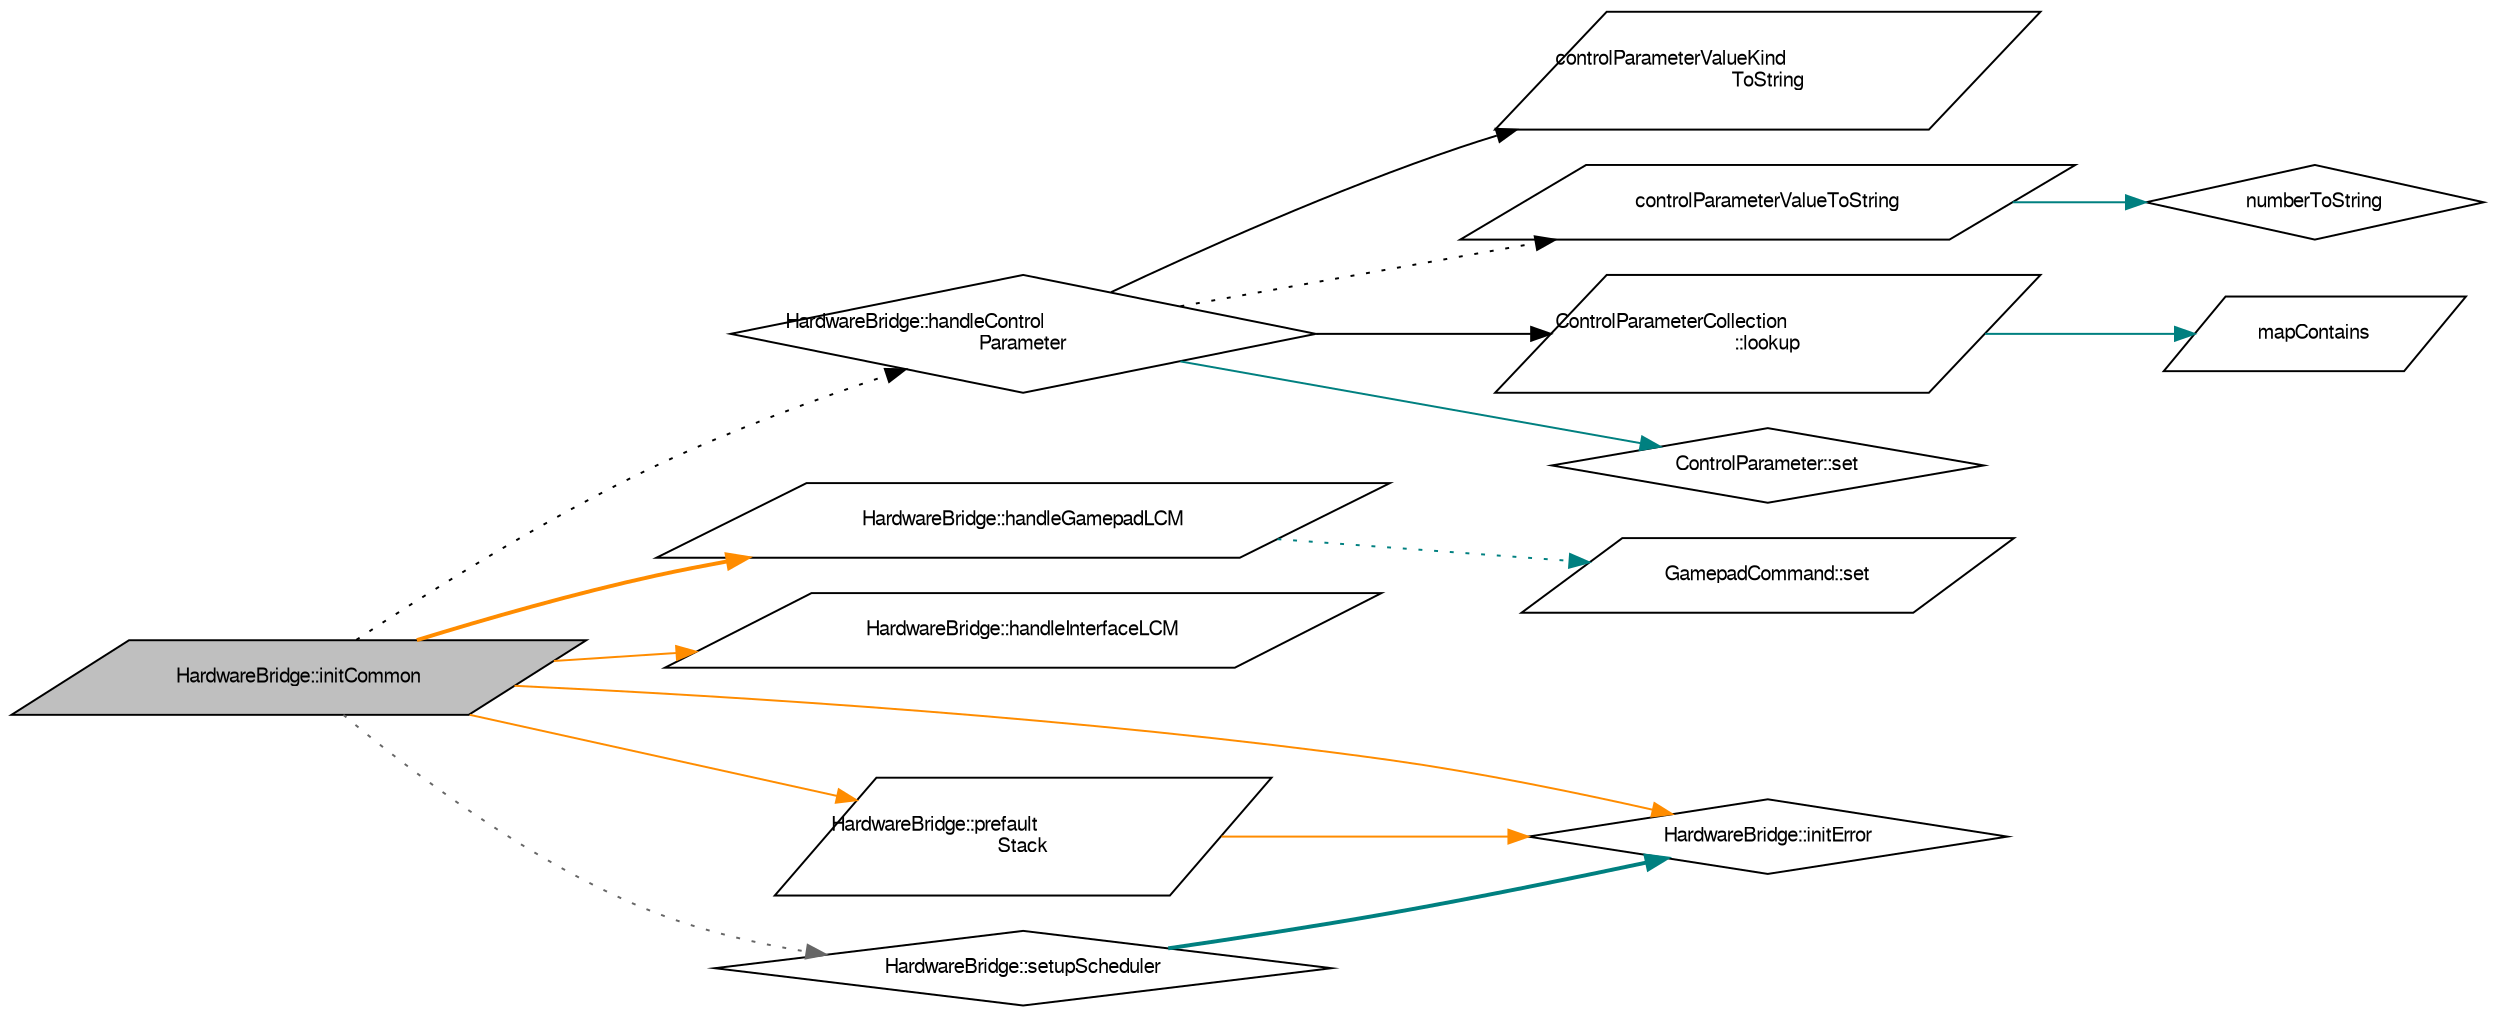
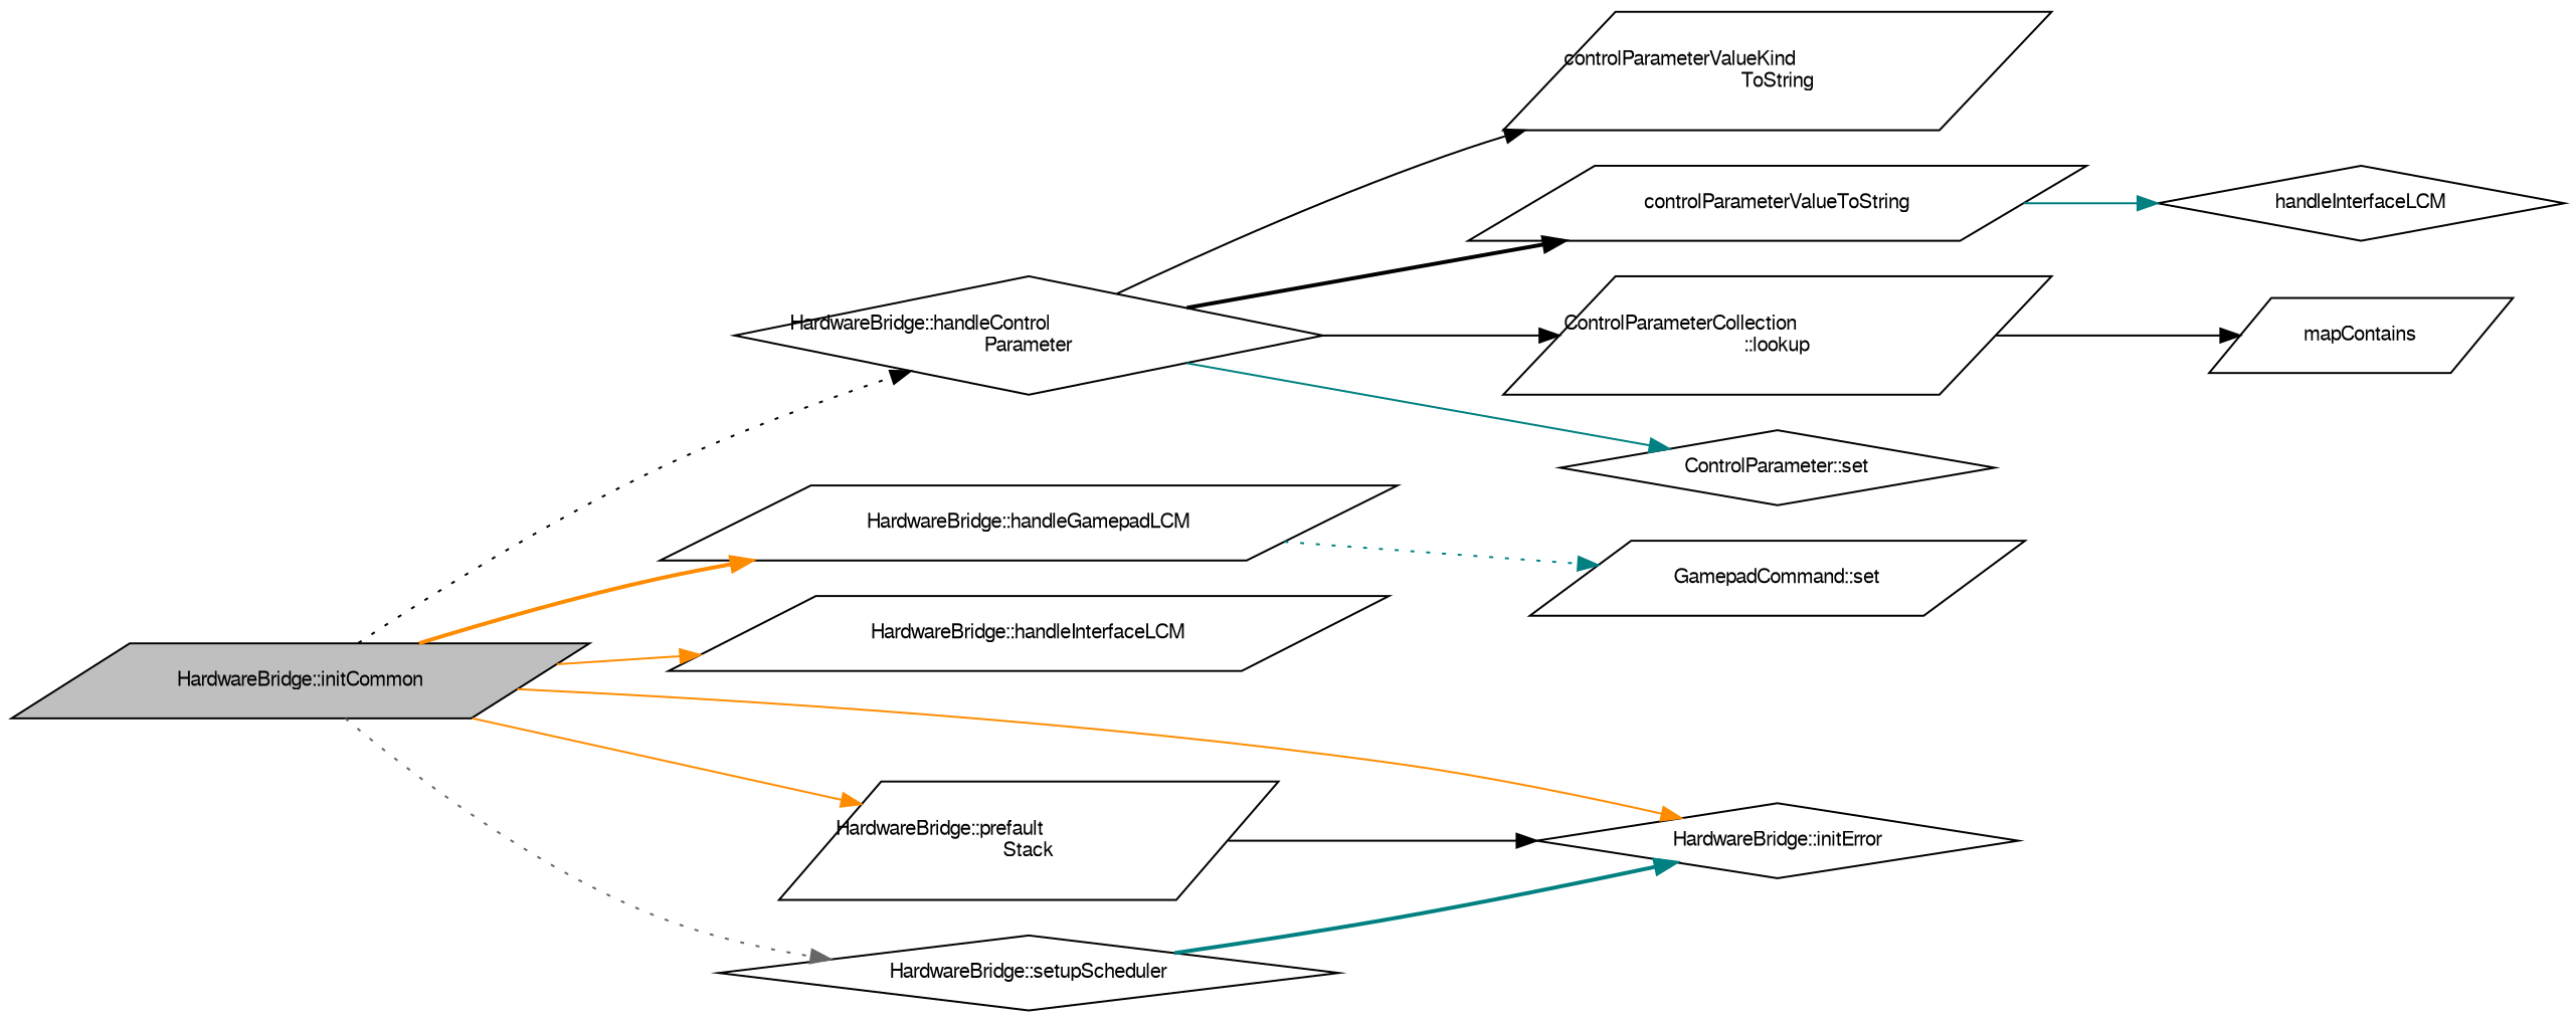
  digraph {
    rankdir=LR
    node [color=black fillcolor=white fontname=FreeSans fontsize=10 shape=parallelogram style=filled]
    edge [color=black fontname=FreeSans fontsize=10 labelfontname=FreeSans labelfontsize=10 style=solid]
    n1 [fillcolor=grey75 fontcolor=black height=0.2 label="HardwareBridge::initCommon" width=0.4]
    n2 [height=0.2 label="HardwareBridge::handleControl\lParameter" shape=diamond width=0.4]
    n3 [height=0.2 label="HardwareBridge::handleGamepadLCM" width=0.4]
    n4 [height=0.2 label="HardwareBridge::handleInterfaceLCM" width=0.4]
    n5 [height=0.2 label="HardwareBridge::initError" shape=diamond width=0.4]
    n6 [height=0.2 label="HardwareBridge::prefault\lStack" width=0.4]
    n7 [height=0.2 label="HardwareBridge::setupScheduler" shape=diamond width=0.4]
    n8 [height=0.2 label="controlParameterValueKind\lToString" width=0.4]
    n9 [height=0.2 label=controlParameterValueToString width=0.4]
    n10 [height=0.2 label="ControlParameterCollection\l::lookup" width=0.4]
    n11 [height=0.2 label="ControlParameter::set" shape=diamond width=0.4]
    n12 [height=0.2 label="GamepadCommand::set" width=0.4]
-   n13 [height=0.2 label=numberToString shape=diamond width=0.4]
+   n13 [height=0.2 label=handleInterfaceLCM shape=diamond width=0.4]
    n14 [height=0.2 label=mapContains width=0.4]
    n1 -> n2 [style=dotted]
    n1 -> n3 [color=darkorange style=bold]
    n1 -> n4 [color=darkorange]
    n1 -> n5 [color=darkorange]
    n1 -> n6 [color=darkorange]
    n1 -> n7 [color=gray40 style=dotted]
    n2 -> n8
-   n2 -> n9 [style=dotted]
+   n2 -> n9 [style=bold]
    n2 -> n10
    n2 -> n11 [color=teal]
    n3 -> n12 [color=teal style=dotted]
-   n6 -> n5 [color=darkorange]
+   n6 -> n5
    n7 -> n5 [color=teal style=bold]
    n9 -> n13 [color=teal]
-   n10 -> n14 [color=teal]
+   n10 -> n14
  }
